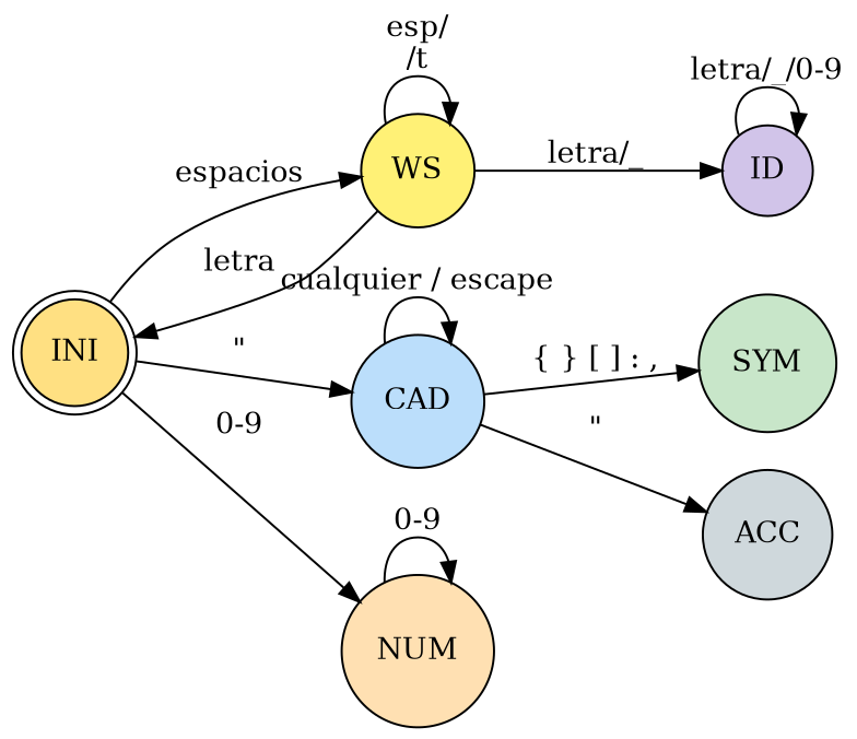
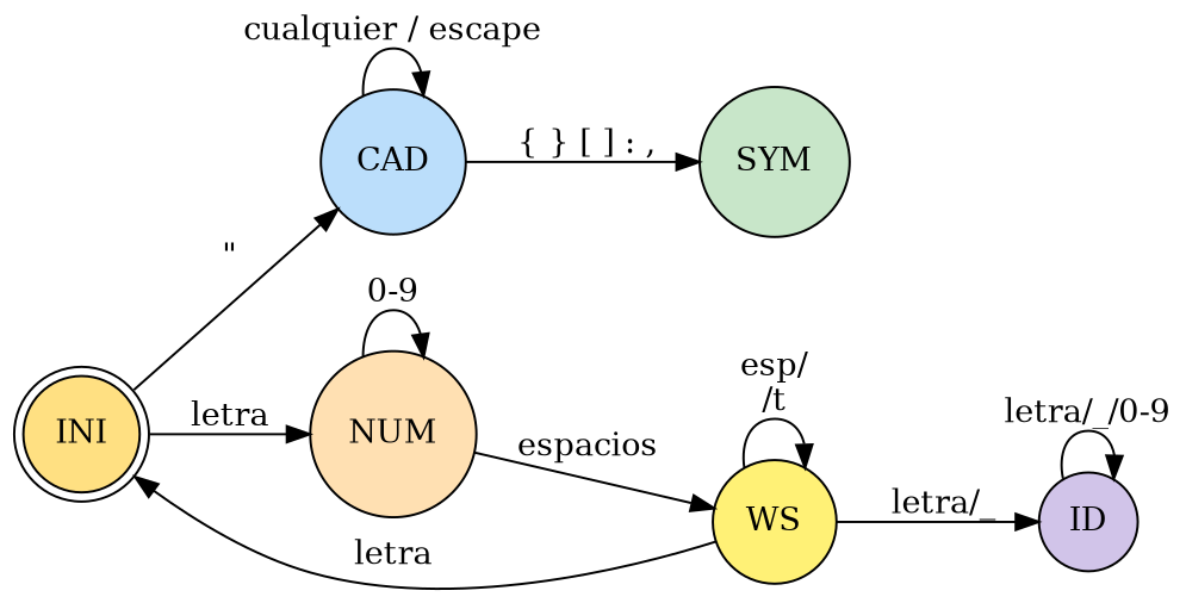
  digraph {
    rankdir=LR
    node [shape=circle style=filled]
    INI [fillcolor="#ffe082" shape=doublecircle]
    WS [fillcolor="#fff176"]
    CAD [fillcolor="#bbdefb"]
    NUM [fillcolor="#ffe0b2"]
    ID [fillcolor="#d1c4e9"]
    SYM [fillcolor="#c8e6c9"]
-   ACC [fillcolor="#cfd8dc"]
-   INI -> WS [label=espacios]
+   NUM -> WS [label=espacios]
    INI -> CAD [label="\""]
-   INI -> NUM [label="0-9"]
+   INI -> NUM [label=letra]
    WS -> INI [label=letra]
    WS -> WS [label="esp/\n/\t"]
    WS -> ID [label="letra/_"]
    CAD -> CAD [label="cualquier / escape"]
    CAD -> SYM [label="{ } [ ] : ,"]
-   CAD -> ACC [label="\""]
    NUM -> NUM [label="0-9"]
    ID -> ID [label="letra/_/0-9"]
  }
